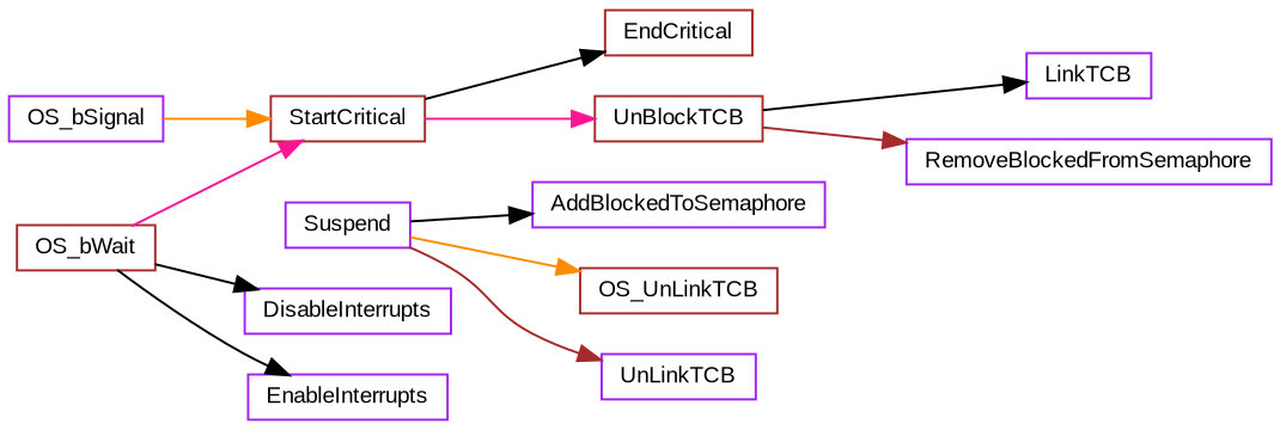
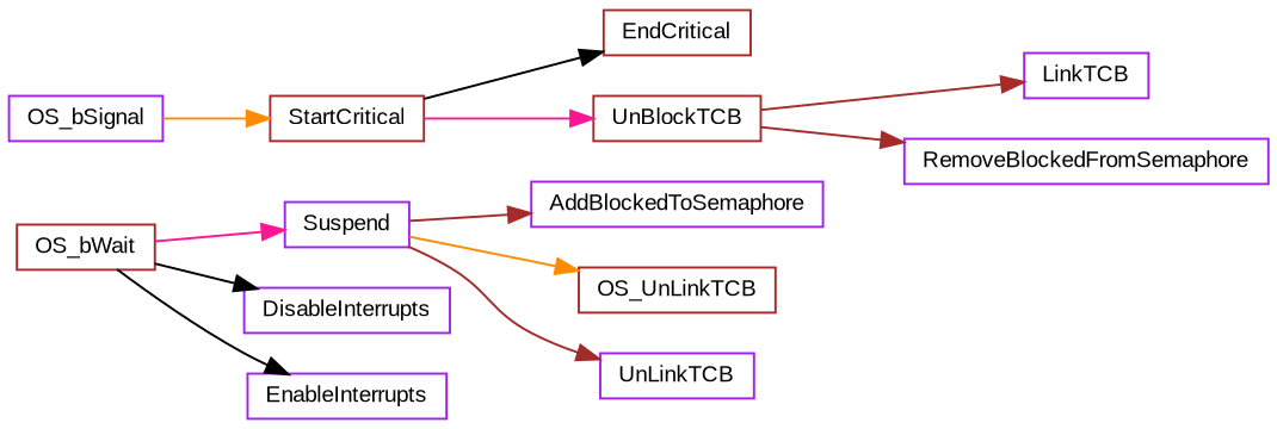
  digraph {
    fontname="Liberation Sans"
    rankdir=LR
    node [color=purple fillcolor=white fontname="Liberation Sans" fontsize=10 shape=record style=filled]
    edge [color=black fontname="Liberation Sans" fontsize=10 labelfontname=Helvetica labelfontsize=10 style=solid]
    n1 [height=0.2 label=OS_bSignal width=0.4]
    n2 [color=brown height=0.2 label=StartCritical width=0.4]
    n3 [color=brown height=0.2 label=OS_bWait width=0.4]
    n4 [height=0.2 label=Suspend width=0.4]
    n5 [height=0.2 label=DisableInterrupts width=0.4]
    n6 [height=0.2 label=EnableInterrupts width=0.4]
    n7 [color=brown height=0.2 label=EndCritical width=0.4]
    n8 [color=brown height=0.2 label=UnBlockTCB width=0.4]
    n9 [height=0.2 label=LinkTCB width=0.4]
    n10 [height=0.2 label=RemoveBlockedFromSemaphore width=0.4]
    n11 [height=0.2 label=AddBlockedToSemaphore width=0.4]
    n12 [color=brown height=0.2 label=OS_UnLinkTCB width=0.4]
    n13 [height=0.2 label=UnLinkTCB width=0.4]
    n1 -> n2 [color=darkorange]
    n2 -> n7
    n2 -> n8 [color=deeppink]
-   n3 -> n2 [color=deeppink]
+   n3 -> n4 [color=deeppink]
    n3 -> n5
    n3 -> n6
-   n4 -> n11
+   n4 -> n11 [color=brown]
    n4 -> n12 [color=darkorange]
    n4 -> n13 [color=brown]
-   n8 -> n9
+   n8 -> n9 [color=brown]
    n8 -> n10 [color=brown]
  }
